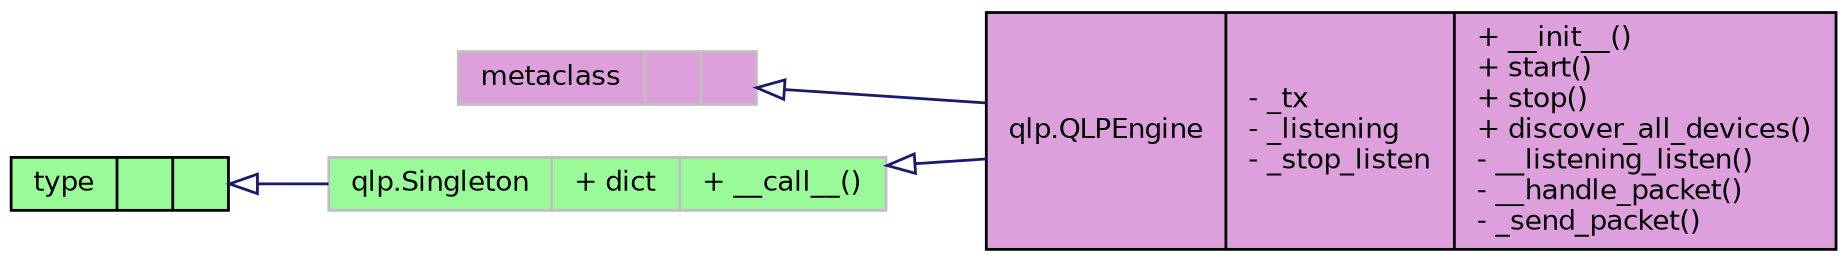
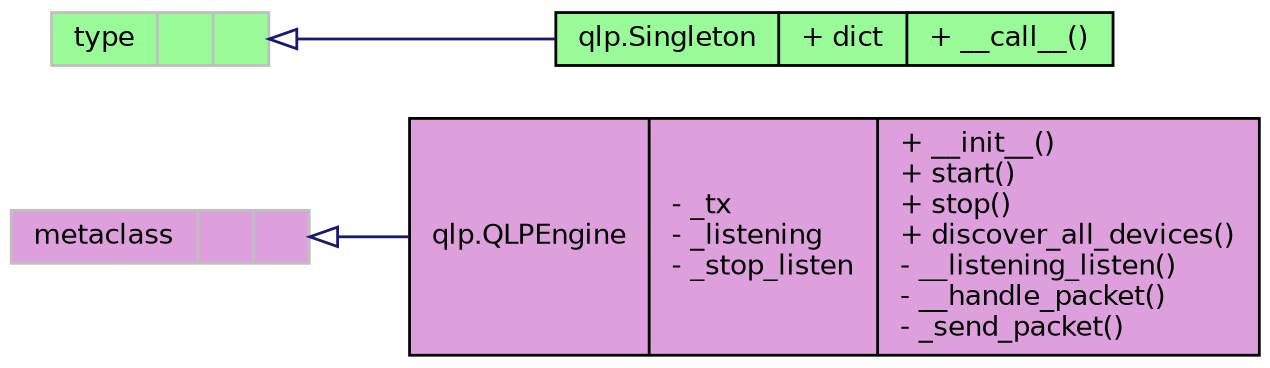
  digraph {
    rankdir=LR
    node [color=black fillcolor=plum fontname=Helvetica fontsize=10 shape=record style=filled]
    edge [arrowtail=onormal color=midnightblue dir=back fontname=Helvetica fontsize=10 labelfontname=Helvetica labelfontsize=10 style=solid]
    n1 [fontcolor=black height=0.2 label="{qlp.QLPEngine\n|- _tx\l- _listening\l- _stop_listen\l|+ __init__()\l+ start()\l+ stop()\l+ discover_all_devices()\l- __listening_listen()\l- __handle_packet()\l- _send_packet()\l}" width=0.4]
    n2 [color=grey75 height=0.2 label="{metaclass\n||}" width=0.4]
-   n3 [color=grey75 fillcolor=palegreen height=0.2 label="{qlp.Singleton\n|+ dict\l|+ __call__()\l}" width=0.4]
-   n4 [fillcolor=palegreen height=0.2 label="{type\n||}" width=0.4]
+   n3 [fillcolor=palegreen height=0.2 label="{qlp.Singleton\n|+ dict\l|+ __call__()\l}" width=0.4]
+   n4 [color=grey75 fillcolor=palegreen height=0.2 label="{type\n||}" width=0.4]
    n2 -> n1
-   n3 -> n1
    n4 -> n3
  }
